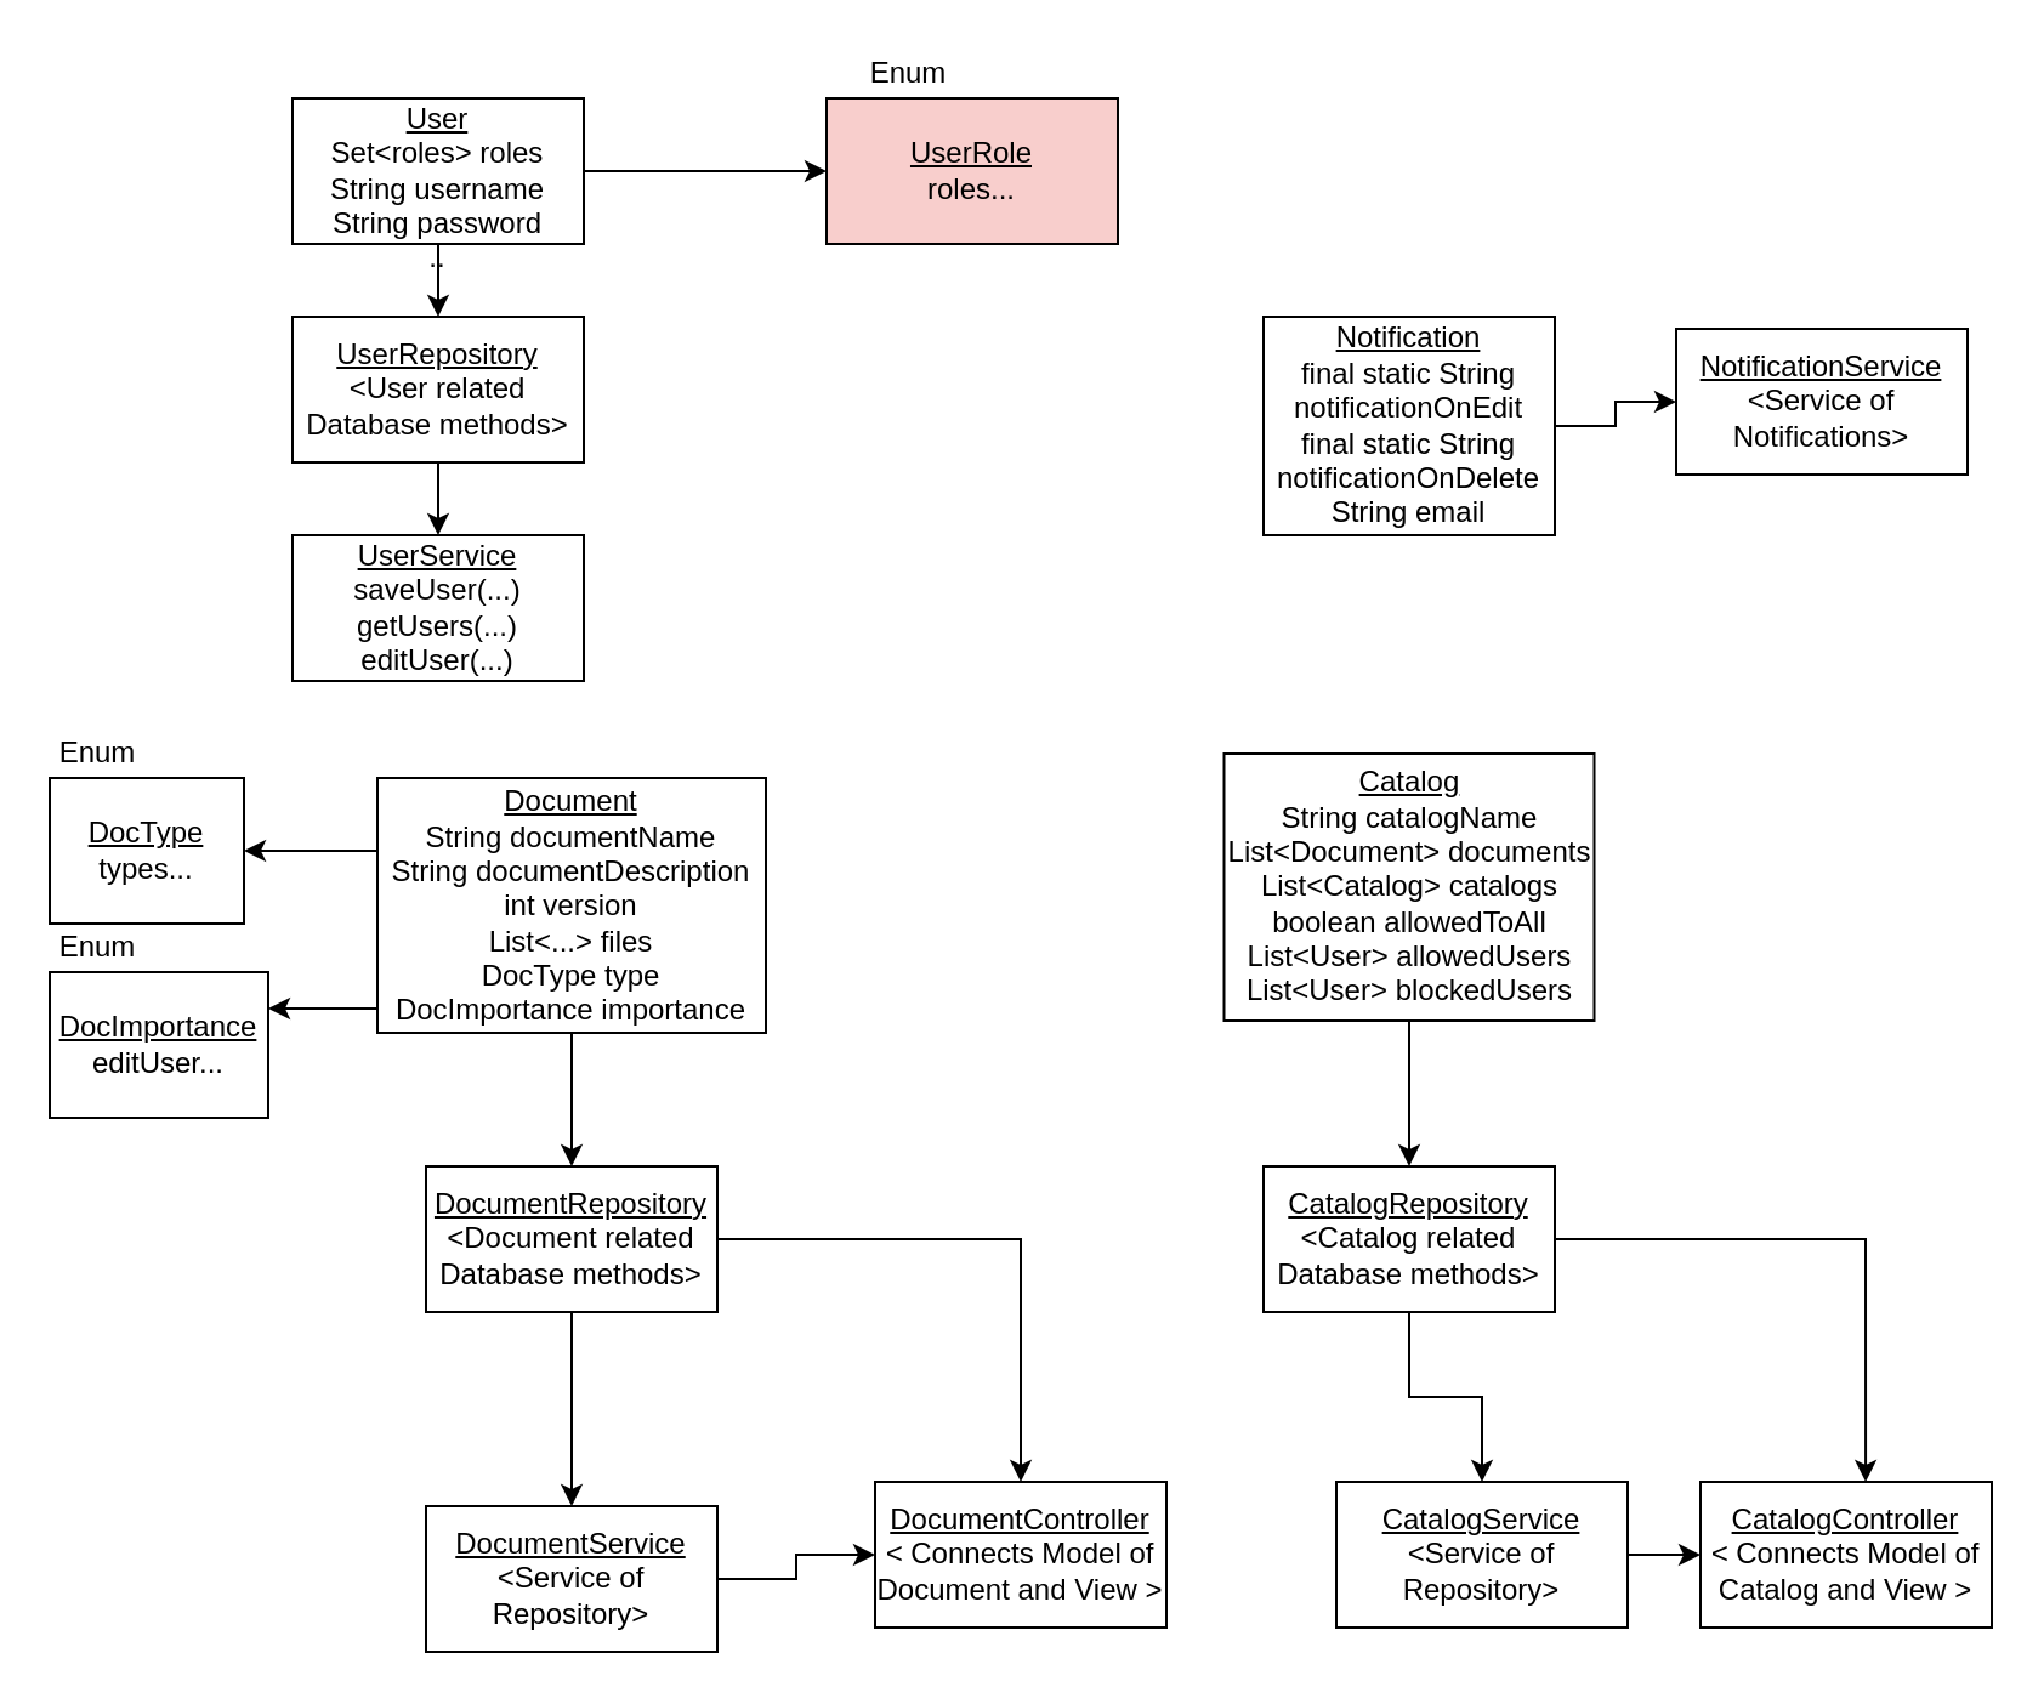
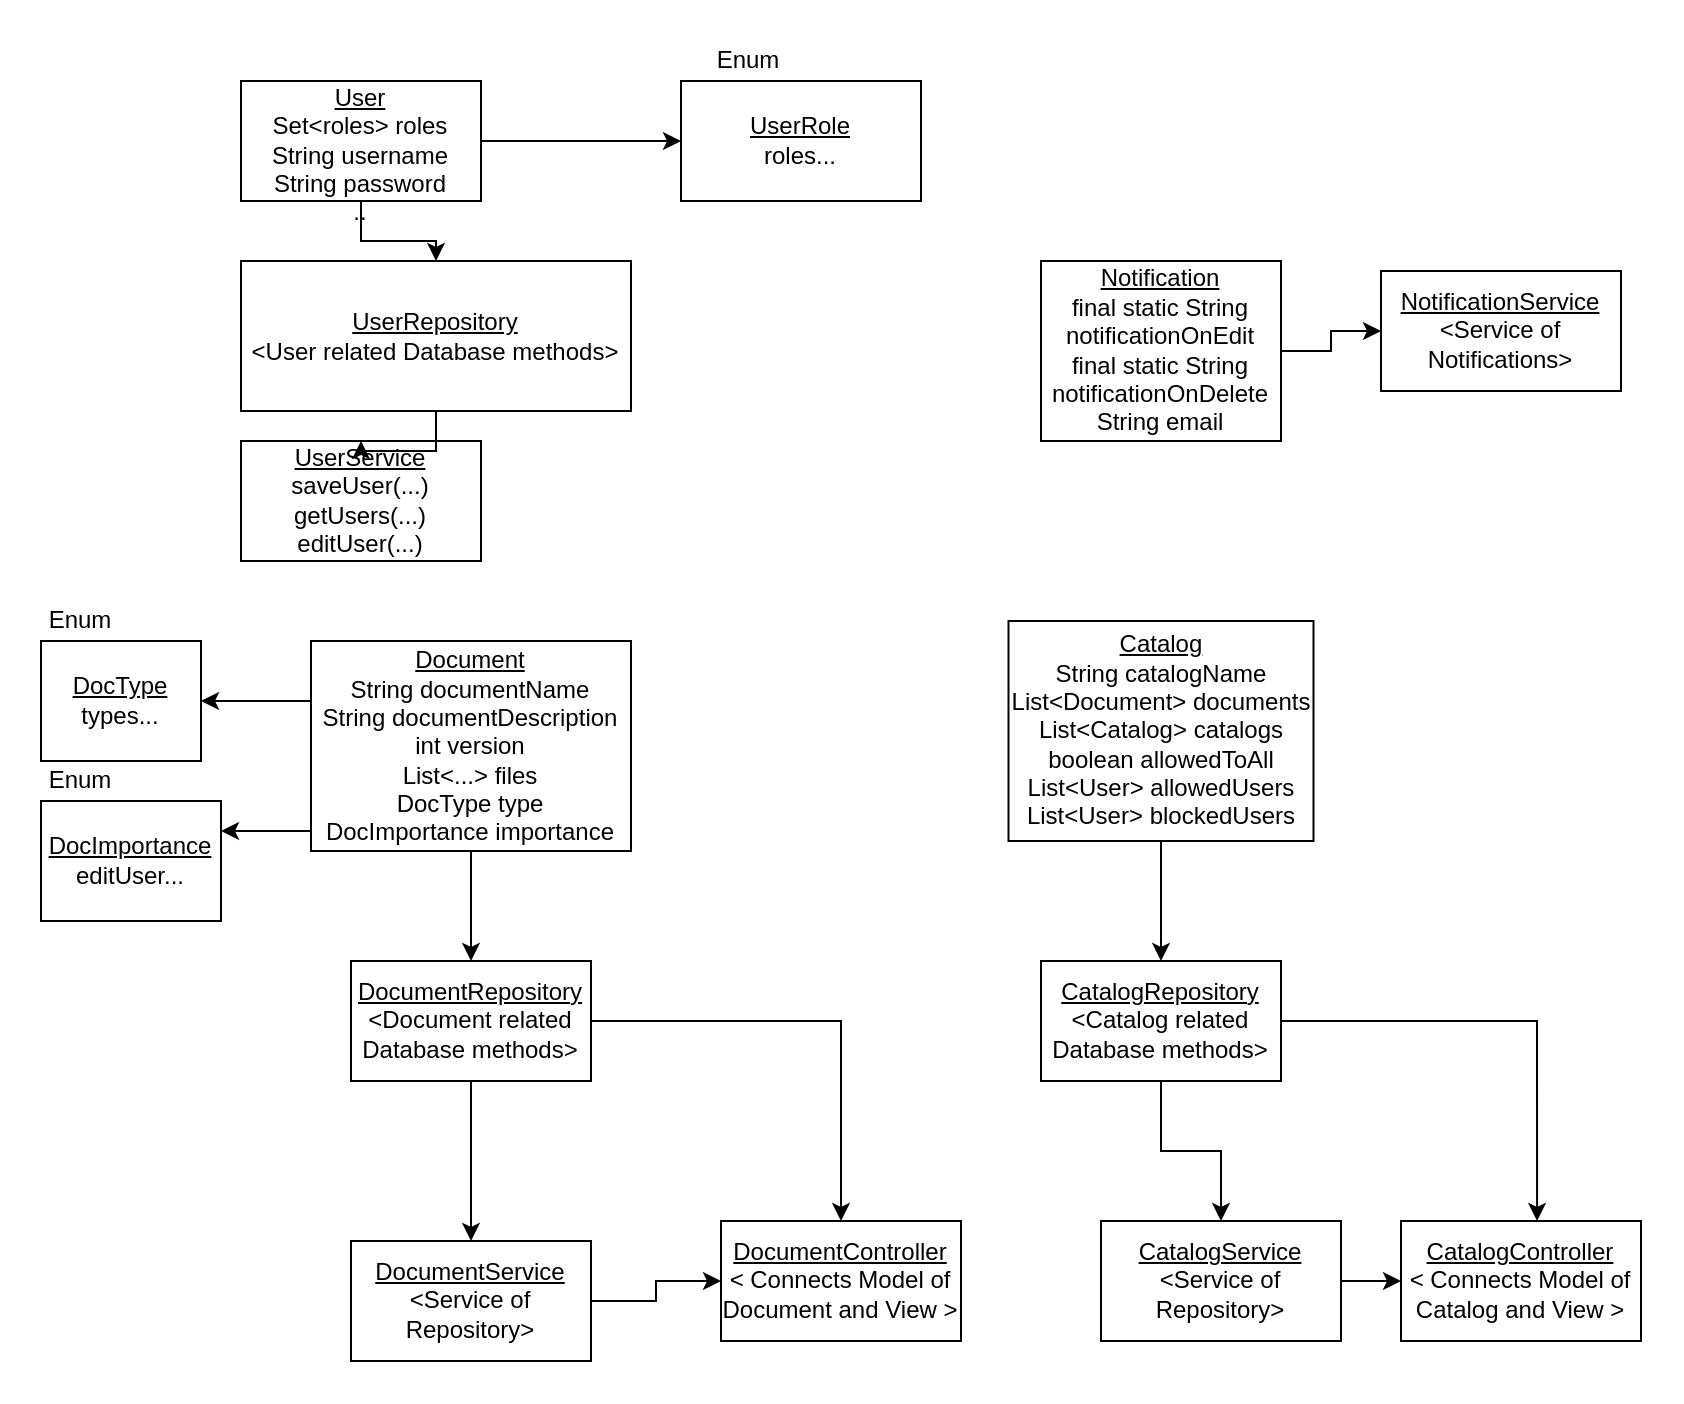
  <mxCell id="0" />
  <mxCell id="1" parent="0" />
  <mxCell id="2" style="edgeStyle=orthogonalEdgeStyle;rounded=0;orthogonalLoop=1;jettySize=auto;html=1;exitX=0.5;exitY=1;exitDx=0;exitDy=0;entryX=0.5;entryY=0;entryDx=0;entryDy=0;" parent="1" source="4" target="34" edge="1"><mxGeometry relative="1" as="geometry" /></mxCell>
  <mxCell id="3" style="edgeStyle=orthogonalEdgeStyle;rounded=0;orthogonalLoop=1;jettySize=auto;html=1;exitX=1;exitY=0.5;exitDx=0;exitDy=0;entryX=0;entryY=0.5;entryDx=0;entryDy=0;" parent="1" source="4" target="5" edge="1"><mxGeometry relative="1" as="geometry" /></mxCell>
  <mxCell id="4" value="&lt;u&gt;&lt;br&gt;User&lt;/u&gt;&lt;br&gt;Set&amp;lt;roles&amp;gt; roles&lt;br&gt;String username&lt;br&gt;String password&lt;br&gt;.." style="rounded=0;whiteSpace=wrap;html=1;" parent="1" vertex="1"><mxGeometry x="120" y="40" width="120" height="60" as="geometry" /></mxCell>
- <mxCell id="5" value="&lt;u&gt;UserRole&lt;/u&gt;&lt;br&gt;roles..." style="rounded=0;whiteSpace=wrap;html=1;fillColor=#f8cecc;" parent="1" vertex="1"><mxGeometry x="340" y="40" width="120" height="60" as="geometry" /></mxCell>
+ <mxCell id="5" value="&lt;u&gt;UserRole&lt;/u&gt;&lt;br&gt;roles..." style="rounded=0;whiteSpace=wrap;html=1;" parent="1" vertex="1"><mxGeometry x="340" y="40" width="120" height="60" as="geometry" /></mxCell>
  <mxCell id="6" value="&lt;u&gt;UserService&lt;/u&gt;&lt;br&gt;saveUser(...)&lt;br&gt;getUsers(...)&lt;br&gt;editUser(...)" style="rounded=0;whiteSpace=wrap;html=1;" parent="1" vertex="1"><mxGeometry x="120" y="220" width="120" height="60" as="geometry" /></mxCell>
  <mxCell id="7" style="edgeStyle=orthogonalEdgeStyle;rounded=0;orthogonalLoop=1;jettySize=auto;html=1;exitX=0.5;exitY=1;exitDx=0;exitDy=0;entryX=0.5;entryY=0;entryDx=0;entryDy=0;" parent="1" source="10" target="13" edge="1"><mxGeometry relative="1" as="geometry" /></mxCell>
  <mxCell id="8" style="edgeStyle=orthogonalEdgeStyle;rounded=0;orthogonalLoop=1;jettySize=auto;html=1;exitX=0;exitY=0.25;exitDx=0;exitDy=0;entryX=1;entryY=0.5;entryDx=0;entryDy=0;" parent="1" source="10" target="25" edge="1"><mxGeometry relative="1" as="geometry"><Array as="points"><mxPoint x="160" y="350" /></Array></mxGeometry></mxCell>
  <mxCell id="9" style="edgeStyle=orthogonalEdgeStyle;rounded=0;orthogonalLoop=1;jettySize=auto;html=1;exitX=0;exitY=0.75;exitDx=0;exitDy=0;entryX=1;entryY=0.25;entryDx=0;entryDy=0;" parent="1" source="10" target="26" edge="1"><mxGeometry relative="1" as="geometry"><Array as="points"><mxPoint x="160" y="415" /></Array></mxGeometry></mxCell>
  <mxCell id="10" value="&lt;u&gt;Document&lt;/u&gt;&lt;br&gt;String documentName&lt;br&gt;String documentDescription&lt;br&gt;int version&lt;br&gt;List&amp;lt;...&amp;gt; files&lt;br&gt;DocType type&lt;br&gt;DocImportance importance" style="rounded=0;whiteSpace=wrap;html=1;" parent="1" vertex="1"><mxGeometry x="155" y="320" width="160" height="105" as="geometry" /></mxCell>
  <mxCell id="11" style="edgeStyle=orthogonalEdgeStyle;rounded=0;orthogonalLoop=1;jettySize=auto;html=1;exitX=1;exitY=0.5;exitDx=0;exitDy=0;entryX=0.5;entryY=0;entryDx=0;entryDy=0;" parent="1" source="13" target="16" edge="1"><mxGeometry relative="1" as="geometry" /></mxCell>
  <mxCell id="12" style="edgeStyle=orthogonalEdgeStyle;rounded=0;orthogonalLoop=1;jettySize=auto;html=1;exitX=0.5;exitY=1;exitDx=0;exitDy=0;" parent="1" source="13" target="15" edge="1"><mxGeometry relative="1" as="geometry" /></mxCell>
  <mxCell id="13" value="&lt;u&gt;DocumentRepository&lt;/u&gt;&lt;br&gt;&amp;lt;Document related Database methods&amp;gt;" style="rounded=0;whiteSpace=wrap;html=1;" parent="1" vertex="1"><mxGeometry x="175" y="480" width="120" height="60" as="geometry" /></mxCell>
  <mxCell id="14" style="edgeStyle=orthogonalEdgeStyle;rounded=0;orthogonalLoop=1;jettySize=auto;html=1;exitX=1;exitY=0.5;exitDx=0;exitDy=0;entryX=0;entryY=0.5;entryDx=0;entryDy=0;" parent="1" source="15" target="16" edge="1"><mxGeometry relative="1" as="geometry" /></mxCell>
  <mxCell id="15" value="&lt;u&gt;DocumentService&lt;/u&gt;&lt;br&gt;&amp;lt;Service of Repository&amp;gt;" style="rounded=0;whiteSpace=wrap;html=1;" parent="1" vertex="1"><mxGeometry x="175" y="620" width="120" height="60" as="geometry" /></mxCell>
  <mxCell id="16" value="&lt;u&gt;DocumentController&lt;/u&gt;&lt;br&gt;&lt;i&gt;&amp;lt; &lt;/i&gt;Connects Model of Document and View &amp;gt;" style="rounded=0;whiteSpace=wrap;html=1;" parent="1" vertex="1"><mxGeometry x="360" y="610" width="120" height="60" as="geometry" /></mxCell>
  <mxCell id="17" style="edgeStyle=orthogonalEdgeStyle;rounded=0;orthogonalLoop=1;jettySize=auto;html=1;exitX=0.5;exitY=1;exitDx=0;exitDy=0;entryX=0.5;entryY=0;entryDx=0;entryDy=0;" parent="1" source="18" target="21" edge="1"><mxGeometry relative="1" as="geometry" /></mxCell>
  <mxCell id="18" value="&lt;u&gt;Catalog&lt;/u&gt;&lt;br&gt;String catalogName&lt;br&gt;List&amp;lt;Document&amp;gt; documents&lt;br&gt;List&amp;lt;Catalog&amp;gt; catalogs&lt;br&gt;boolean allowedToAll&lt;br&gt;List&amp;lt;User&amp;gt; allowedUsers&lt;br&gt;List&amp;lt;User&amp;gt; blockedUsers" style="rounded=0;whiteSpace=wrap;html=1;" parent="1" vertex="1"><mxGeometry x="503.75" y="310" width="152.5" height="110" as="geometry" /></mxCell>
  <mxCell id="19" style="edgeStyle=orthogonalEdgeStyle;rounded=0;orthogonalLoop=1;jettySize=auto;html=1;exitX=0.5;exitY=1;exitDx=0;exitDy=0;" parent="1" source="21" target="23" edge="1"><mxGeometry relative="1" as="geometry" /></mxCell>
  <mxCell id="20" style="edgeStyle=orthogonalEdgeStyle;rounded=0;orthogonalLoop=1;jettySize=auto;html=1;exitX=1;exitY=0.5;exitDx=0;exitDy=0;entryX=0.567;entryY=0;entryDx=0;entryDy=0;entryPerimeter=0;" parent="1" source="21" target="24" edge="1"><mxGeometry relative="1" as="geometry" /></mxCell>
  <mxCell id="21" value="&lt;u&gt;CatalogRepository&lt;/u&gt;&lt;br&gt;&amp;lt;Catalog related Database methods&amp;gt;" style="rounded=0;whiteSpace=wrap;html=1;" parent="1" vertex="1"><mxGeometry x="520" y="480" width="120" height="60" as="geometry" /></mxCell>
  <mxCell id="22" style="edgeStyle=orthogonalEdgeStyle;rounded=0;orthogonalLoop=1;jettySize=auto;html=1;exitX=1;exitY=0.5;exitDx=0;exitDy=0;entryX=0;entryY=0.5;entryDx=0;entryDy=0;" edge="1" parent="1" source="23" target="24"><mxGeometry relative="1" as="geometry" /></mxCell>
  <mxCell id="23" value="&lt;u&gt;CatalogService&lt;/u&gt;&lt;br&gt;&amp;lt;Service of Repository&amp;gt;" style="rounded=0;whiteSpace=wrap;html=1;" parent="1" vertex="1"><mxGeometry x="550" y="610" width="120" height="60" as="geometry" /></mxCell>
  <mxCell id="24" value="&lt;u&gt;CatalogController&lt;/u&gt;&lt;br&gt;&lt;i&gt;&amp;lt;&amp;nbsp;&lt;/i&gt;&lt;span&gt;Connects Model of Catalog and View &amp;gt;&lt;/span&gt;" style="rounded=0;whiteSpace=wrap;html=1;" parent="1" vertex="1"><mxGeometry x="700" y="610" width="120" height="60" as="geometry" /></mxCell>
  <mxCell id="25" value="&lt;u&gt;DocType&lt;/u&gt;&lt;br&gt;types..." style="rounded=0;whiteSpace=wrap;html=1;" parent="1" vertex="1"><mxGeometry x="20" y="320" width="80" height="60" as="geometry" /></mxCell>
  <mxCell id="26" value="&lt;u&gt;DocImportance&lt;/u&gt;&lt;br&gt;editUser..." style="rounded=0;whiteSpace=wrap;html=1;" parent="1" vertex="1"><mxGeometry x="20" y="400" width="90" height="60" as="geometry" /></mxCell>
  <mxCell id="27" value="Enum" style="text;html=1;strokeColor=none;fillColor=none;align=center;verticalAlign=middle;whiteSpace=wrap;rounded=0;" parent="1" vertex="1"><mxGeometry x="20" y="300" width="40" height="20" as="geometry" /></mxCell>
  <mxCell id="28" value="Enum" style="text;html=1;strokeColor=none;fillColor=none;align=center;verticalAlign=middle;whiteSpace=wrap;rounded=0;" parent="1" vertex="1"><mxGeometry x="20" y="380" width="40" height="20" as="geometry" /></mxCell>
  <mxCell id="29" value="Enum" style="text;html=1;strokeColor=none;fillColor=none;align=center;verticalAlign=middle;whiteSpace=wrap;rounded=0;" parent="1" vertex="1"><mxGeometry x="354" y="20" width="40" height="20" as="geometry" /></mxCell>
  <mxCell id="30" style="edgeStyle=orthogonalEdgeStyle;rounded=0;orthogonalLoop=1;jettySize=auto;html=1;exitX=1;exitY=0.5;exitDx=0;exitDy=0;" edge="1" parent="1" source="31" target="32"><mxGeometry relative="1" as="geometry" /></mxCell>
  <mxCell id="31" value="&lt;u&gt;Notification&lt;/u&gt;&lt;br&gt;final static String notificationOnEdit&lt;br&gt;final static String notificationOnDelete&lt;br&gt;String email" style="rounded=0;whiteSpace=wrap;html=1;" vertex="1" parent="1"><mxGeometry x="520" y="130" width="120" height="90" as="geometry" /></mxCell>
  <mxCell id="32" value="&lt;u&gt;NotificationService&lt;/u&gt;&lt;br&gt;&amp;lt;Service of Notifications&amp;gt;" style="rounded=0;whiteSpace=wrap;html=1;" vertex="1" parent="1"><mxGeometry x="690" y="135" width="120" height="60" as="geometry" /></mxCell>
  <mxCell id="33" style="edgeStyle=orthogonalEdgeStyle;rounded=0;orthogonalLoop=1;jettySize=auto;html=1;entryX=0.5;entryY=0;entryDx=0;entryDy=0;" edge="1" parent="1" source="34" target="6"><mxGeometry relative="1" as="geometry" /></mxCell>
- <mxCell id="34" value="&lt;u&gt;UserRepository&lt;/u&gt;&lt;br&gt;&amp;lt;User related Database methods&amp;gt;" style="rounded=0;whiteSpace=wrap;html=1;" vertex="1" parent="1"><mxGeometry x="120" y="130" width="120" height="60" as="geometry" /></mxCell>
+ <mxCell id="34" value="&lt;u&gt;UserRepository&lt;/u&gt;&lt;br&gt;&amp;lt;User related Database methods&amp;gt;" style="rounded=0;whiteSpace=wrap;html=1;" vertex="1" parent="1"><mxGeometry x="120" y="130" width="195" height="75" as="geometry" /></mxCell>
